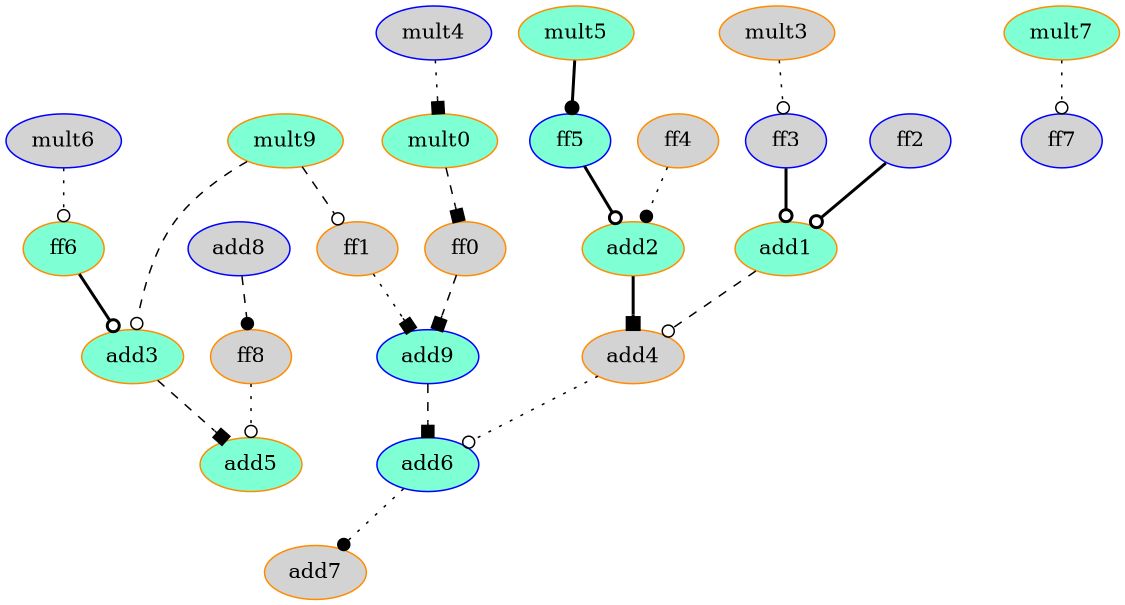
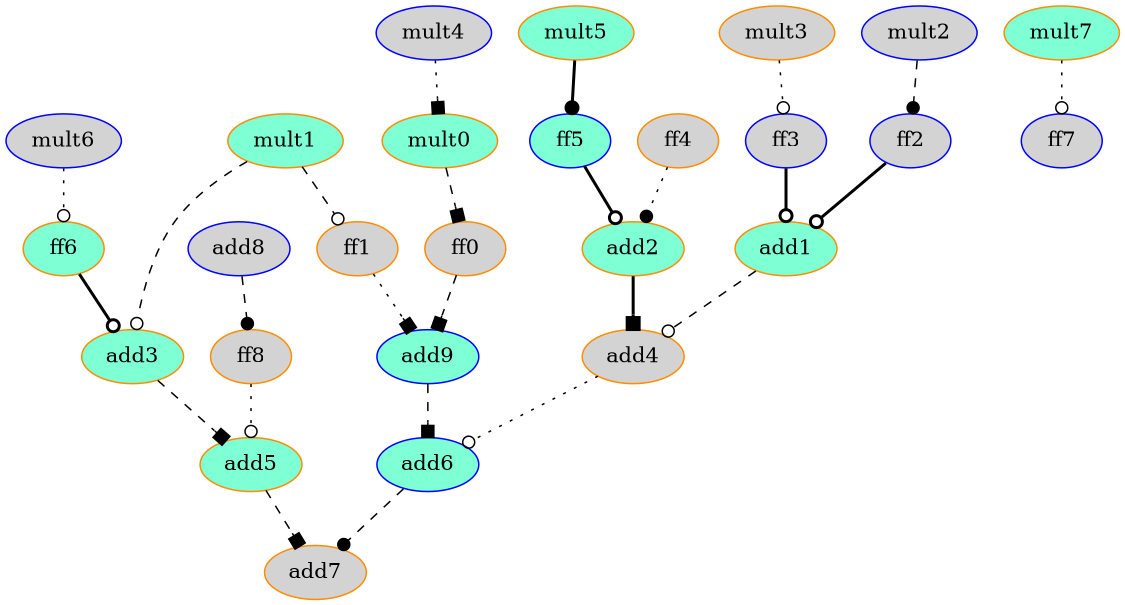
  digraph {
    fontname="DejaVu Serif"
    node [color=darkorange fillcolor=lightgrey fontname="DejaVu Serif" style=filled]
    edge [arrowhead=odot fontname="DejaVu Serif" style=dashed]
    n1 [fillcolor=aquamarine label=mult0]
    n2 [label=ff0]
    n3 [color=blue fillcolor=aquamarine label=add9]
-   n4 [fillcolor=aquamarine label=mult9]
+   n4 [fillcolor=aquamarine label=mult1]
    n5 [label=ff1]
    n6 [fillcolor=aquamarine label=add3]
+   n7 [color=blue label=mult2]
    n8 [color=blue label=ff2]
    n9 [fillcolor=aquamarine label=add1]
    n10 [label=mult3]
    n11 [color=blue label=ff3]
    n12 [color=blue label=mult4]
    n13 [label=ff4]
    n14 [fillcolor=aquamarine label=add2]
    n15 [fillcolor=aquamarine label=mult5]
    n16 [color=blue fillcolor=aquamarine label=ff5]
    n17 [color=blue label=mult6]
    n18 [fillcolor=aquamarine label=ff6]
    n19 [fillcolor=aquamarine label=mult7]
    n20 [color=blue label=ff7]
    n21 [color=blue label=add8]
    n22 [label=ff8]
    n23 [fillcolor=aquamarine label=add5]
    n24 [color=blue fillcolor=aquamarine label=add6]
    n25 [label=add4]
    n26 [label=add7]
    n1 -> n2 [arrowhead=box]
    n2 -> n3 [arrowhead=box]
    n3 -> n24 [arrowhead=box]
    n4 -> n5
    n4 -> n6
    n5 -> n3 [arrowhead=box style=dotted]
    n6 -> n23 [arrowhead=box]
+   n7 -> n8 [arrowhead=dot]
    n8 -> n9 [style=bold]
    n9 -> n25
    n10 -> n11 [style=dotted]
    n11 -> n9 [style=bold]
    n12 -> n1 [arrowhead=box style=dotted]
    n13 -> n14 [arrowhead=dot style=dotted]
    n14 -> n25 [arrowhead=box style=bold]
    n15 -> n16 [arrowhead=dot style=bold]
    n16 -> n14 [style=bold]
    n17 -> n18 [style=dotted]
    n18 -> n6 [style=bold]
    n19 -> n20 [style=dotted]
    n21 -> n22 [arrowhead=dot]
    n22 -> n23 [style=dotted]
-   n24 -> n26 [arrowhead=dot style=dotted]
+   n23 -> n26 [arrowhead=box]
+   n24 -> n26 [arrowhead=dot]
    n25 -> n24 [style=dotted]
  }
